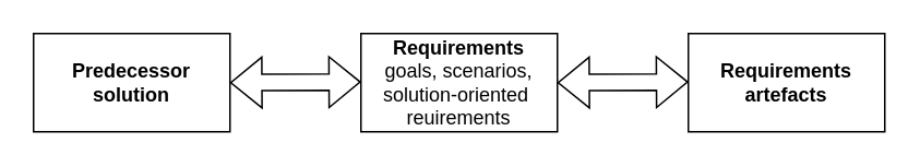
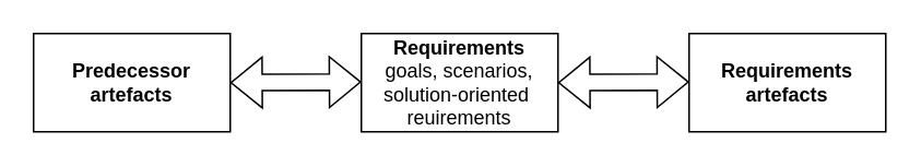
  <mxCell id="0" />
  <mxCell id="1" parent="0" />
- <mxCell id="2" value="&lt;b&gt;Predecessor&lt;br&gt;solution&lt;/b&gt;" style="rounded=0;whiteSpace=wrap;html=1;" vertex="1" parent="1"><mxGeometry x="20" y="20" width="120" height="60" as="geometry" /></mxCell>
+ <mxCell id="2" value="&lt;b&gt;Predecessor&lt;br&gt;artefacts&lt;/b&gt;" style="rounded=0;whiteSpace=wrap;html=1;" vertex="1" parent="1"><mxGeometry x="20" y="20" width="120" height="60" as="geometry" /></mxCell>
  <mxCell id="3" value="&lt;b&gt;Requirements&lt;/b&gt;&lt;br&gt;goals, scenarios, solution-oriented&amp;nbsp;&lt;br&gt;reuirements" style="rounded=0;whiteSpace=wrap;html=1;" vertex="1" parent="1"><mxGeometry x="220" y="20" width="120" height="60" as="geometry" /></mxCell>
  <mxCell id="4" value="&lt;b&gt;Requirements&lt;br&gt;artefacts&lt;/b&gt;" style="rounded=0;whiteSpace=wrap;html=1;" vertex="1" parent="1"><mxGeometry x="420" y="20" width="120" height="60" as="geometry" /></mxCell>
  <mxCell id="5" value="" style="shape=flexArrow;endArrow=classic;startArrow=classic;html=1;rounded=0;" edge="1" parent="1"><mxGeometry width="100" height="100" relative="1" as="geometry"><mxPoint x="140" y="50" as="sourcePoint" /><mxPoint x="220" y="49.58" as="targetPoint" /></mxGeometry></mxCell>
  <mxCell id="6" value="" style="shape=flexArrow;endArrow=classic;startArrow=classic;html=1;rounded=0;" edge="1" parent="1"><mxGeometry width="100" height="100" relative="1" as="geometry"><mxPoint x="340" y="50" as="sourcePoint" /><mxPoint x="420" y="49.58" as="targetPoint" /></mxGeometry></mxCell>
